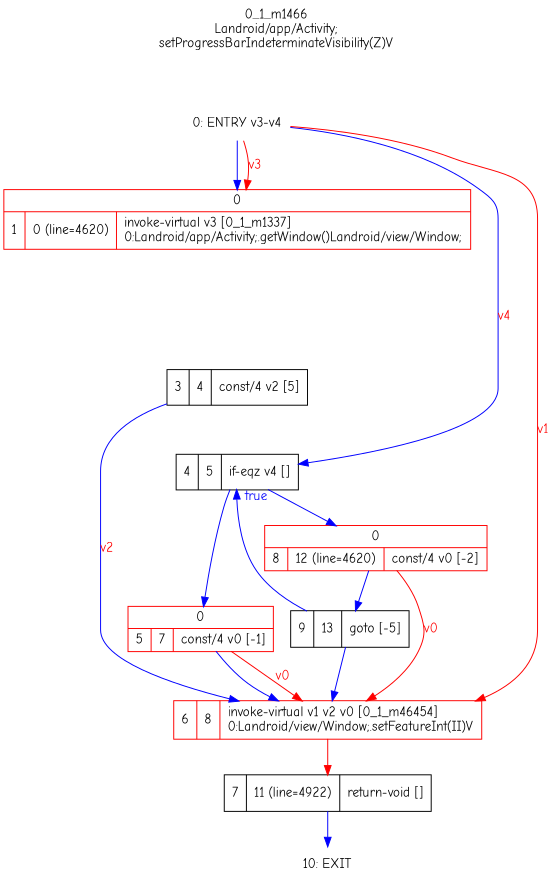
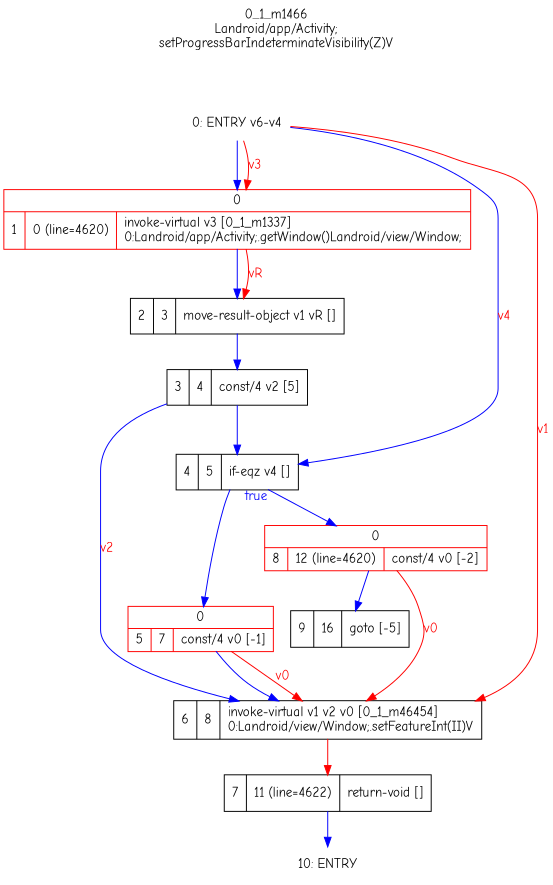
  digraph {
    fontname="Comic Neue"
    label="0_1_m1466\nLandroid/app/Activity;\nsetProgressBarIndeterminateVisibility(Z)V"
    labelloc=t
    rankdir=UD
    node [fontname="Comic Neue" shape=record]
    edge [color=blue fontcolor=blue fontname="Comic Neue" weight=100]
-   n1 [label="0: ENTRY v3-v4" shape=plaintext]
+   n1 [label="0: ENTRY v6-v4" shape=plaintext]
    n2 [color=red label="{0|{1|0 (line=4620)|invoke-virtual v3 [0_1_m1337]\l0:Landroid/app/Activity;.getWindow()Landroid/view/Window;\l}}"]
    n3 [label="4|5|if-eqz v4 []\l"]
-   n4 [label="6|8|invoke-virtual v1 v2 v0 [0_1_m46454]\l0:Landroid/view/Window;.setFeatureInt(II)V\l" color=red]
+   n4 [label="6|8|invoke-virtual v1 v2 v0 [0_1_m46454]\l0:Landroid/view/Window;.setFeatureInt(II)V\l"]
+   n5 [label="2|3|move-result-object v1 vR []\l"]
    n6 [color=red label="{0|{5|7|const/4 v0 [-1]\l}}"]
    n7 [color=red label="{0|{8|12 (line=4620)|const/4 v0 [-2]\l}}"]
    n8 [label="3|4|const/4 v2 [5]\l"]
-   n9 [label="7|11 (line=4922)|return-void []\l"]
-   n10 [label="9|13|goto [-5]\l"]
-   n11 [label="10: EXIT" shape=plaintext]
+   n9 [label="7|11 (line=4622)|return-void []\l"]
+   n10 [label="9|16|goto [-5]\l"]
+   n11 [label="10: ENTRY" shape=plaintext]
    n1 -> n2
    n1 -> n2 [color=red fontcolor=red label=v3 weight=""]
    n1 -> n3 [fontcolor=red label=v4 weight=""]
    n1 -> n4 [color=red fontcolor=red label=v1 weight=""]
+   n2 -> n5
+   n2 -> n5 [color=red fontcolor=red label=vR weight=""]
    n3 -> n6
    n3 -> n7 [taillabel=true weight=10]
    n4 -> n9 [color=red]
+   n5 -> n8
    n6 -> n4
    n6 -> n4 [color=red fontcolor=red label=v0 weight=""]
    n7 -> n4 [color=red fontcolor=red label=v0 weight=""]
    n7 -> n10
-   n10 -> n3
+   n8 -> n3
    n8 -> n4 [fontcolor=red label=v2 weight=""]
    n9 -> n11
-   n10 -> n4
  }
